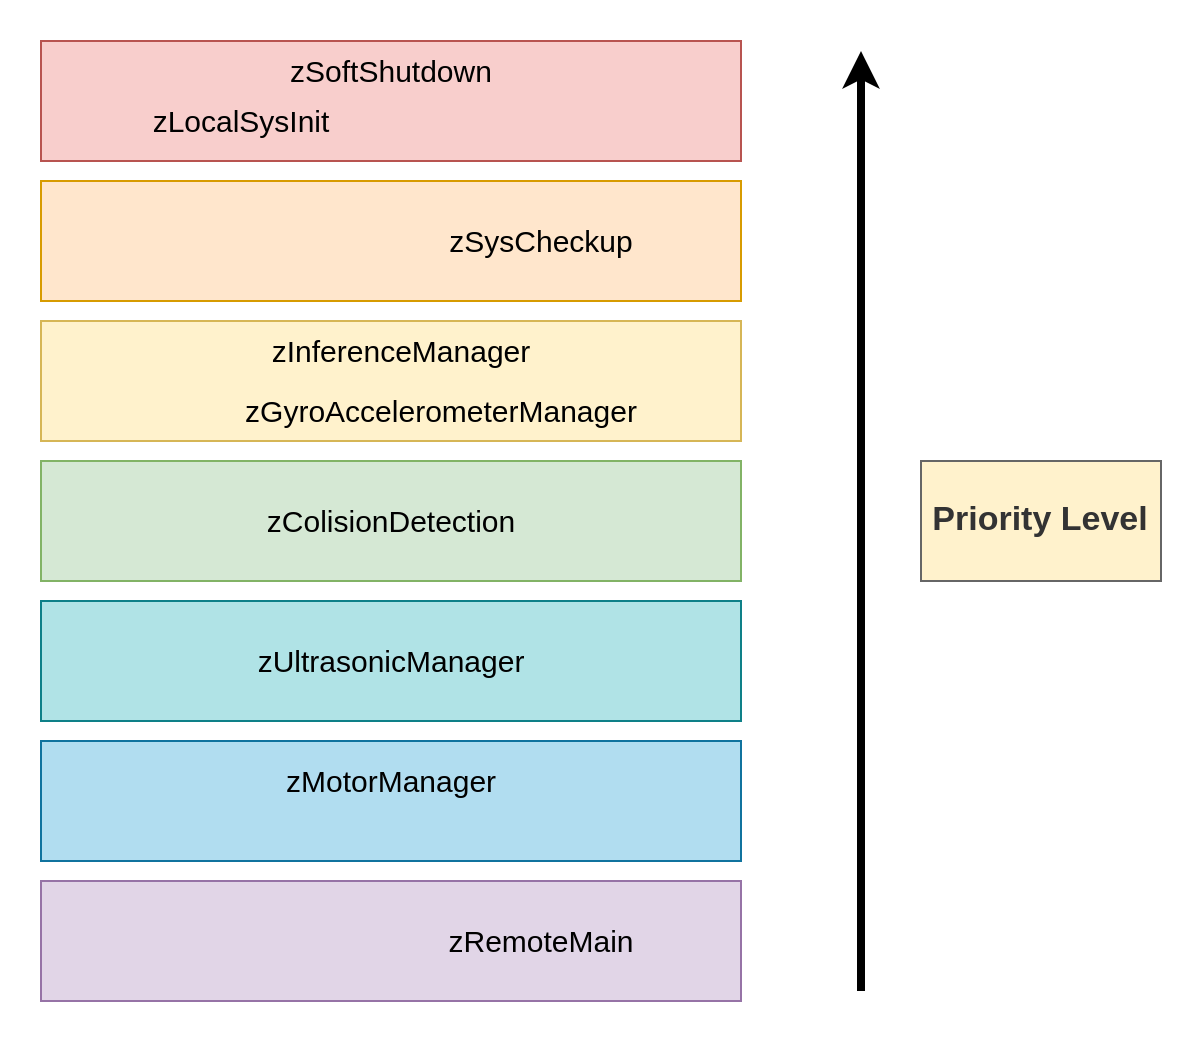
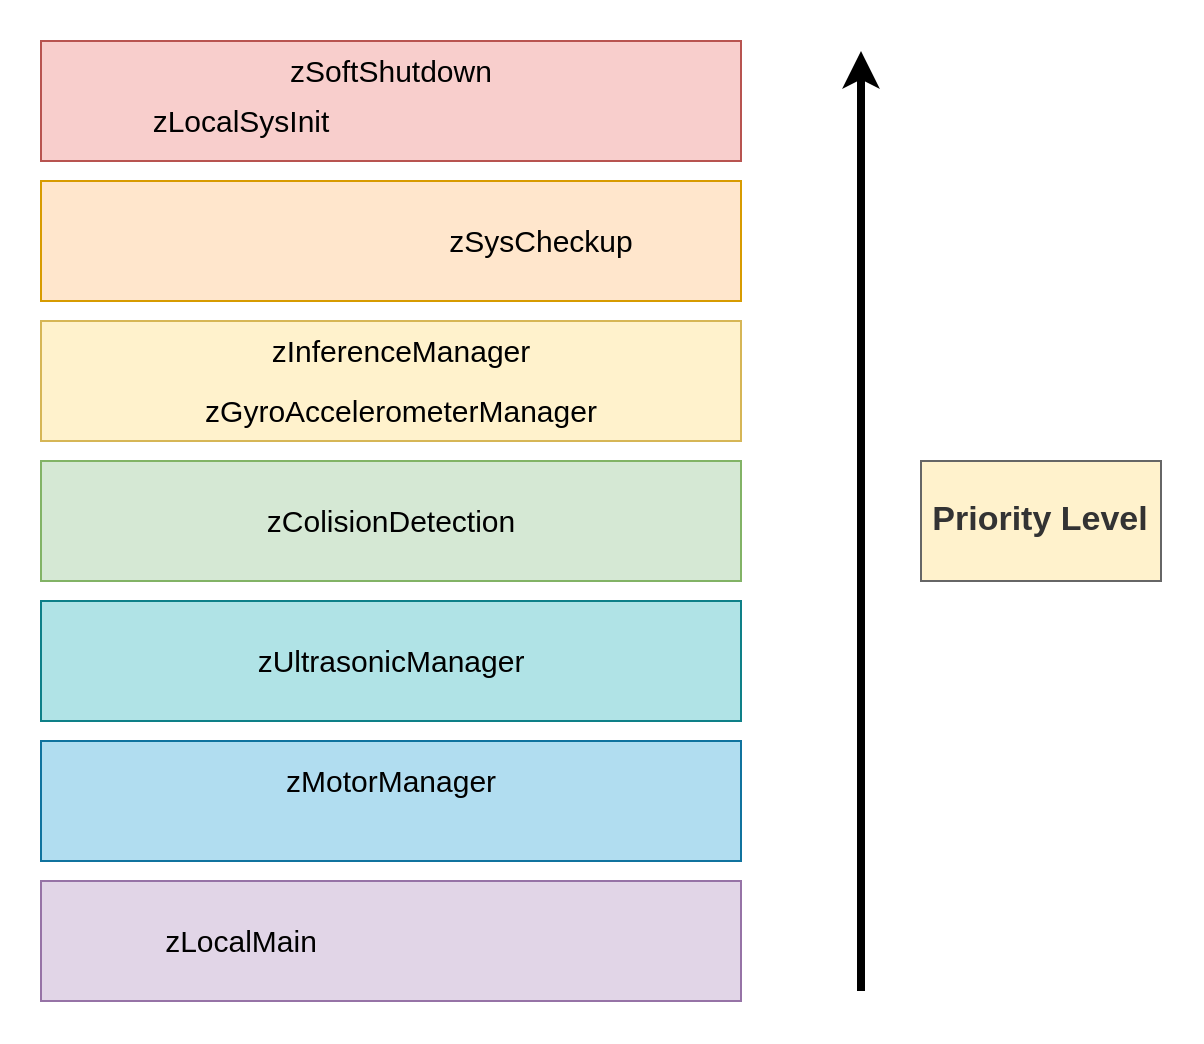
  <mxCell id="0" />
  <mxCell id="1" parent="0" />
  <mxCell id="2" value="" style="rounded=0;whiteSpace=wrap;html=1;fillColor=#f8cecc;strokeColor=#b85450;" parent="1" vertex="1"><mxGeometry x="20" y="20" width="350" height="60" as="geometry" /></mxCell>
  <mxCell id="3" value="" style="rounded=0;whiteSpace=wrap;html=1;fillColor=#ffe6cc;strokeColor=#d79b00;" parent="1" vertex="1"><mxGeometry x="20" y="90" width="350" height="60" as="geometry" /></mxCell>
  <mxCell id="4" value="" style="rounded=0;whiteSpace=wrap;html=1;fillColor=#fff2cc;strokeColor=#d6b656;" parent="1" vertex="1"><mxGeometry x="20" y="160" width="350" height="60" as="geometry" /></mxCell>
  <mxCell id="5" value="" style="rounded=0;whiteSpace=wrap;html=1;fillColor=#d5e8d4;strokeColor=#82b366;" parent="1" vertex="1"><mxGeometry x="20" y="230" width="350" height="60" as="geometry" /></mxCell>
  <mxCell id="6" value="" style="rounded=0;whiteSpace=wrap;html=1;fillColor=#b0e3e6;strokeColor=#0e8088;" parent="1" vertex="1"><mxGeometry x="20" y="300" width="350" height="60" as="geometry" /></mxCell>
  <mxCell id="7" value="" style="rounded=0;whiteSpace=wrap;html=1;fillColor=#b1ddf0;strokeColor=#10739e;" parent="1" vertex="1"><mxGeometry x="20" y="370" width="350" height="60" as="geometry" /></mxCell>
  <mxCell id="8" value="" style="rounded=0;whiteSpace=wrap;html=1;fillColor=#e1d5e7;strokeColor=#9673a6;" parent="1" vertex="1"><mxGeometry x="20" y="440" width="350" height="60" as="geometry" /></mxCell>
  <mxCell id="9" value="" style="endArrow=classic;html=1;strokeWidth=4;" parent="1" edge="1"><mxGeometry width="50" height="50" relative="1" as="geometry"><mxPoint x="430" y="495" as="sourcePoint" /><mxPoint x="430" y="25" as="targetPoint" /></mxGeometry></mxCell>
  <mxCell id="10" value="&lt;font style=&quot;font-size: 17px&quot;&gt;&lt;b&gt;Priority Level&lt;/b&gt;&lt;/font&gt;" style="rounded=0;whiteSpace=wrap;html=1;fillColor=#fff2cc;strokeColor=#666666;fontColor=#333333;" parent="1" vertex="1"><mxGeometry x="460" y="230" width="120" height="60" as="geometry" /></mxCell>
  <mxCell id="11" value="zLocalSysInit" style="text;html=1;align=center;verticalAlign=middle;resizable=0;points=[];;autosize=1;fontSize=15;" parent="1" vertex="1"><mxGeometry x="70" y="50" width="100" height="20" as="geometry" /></mxCell>
  <mxCell id="12" value="zSysCheckup" style="text;html=1;align=center;verticalAlign=middle;resizable=0;points=[];;autosize=1;fontSize=15;" parent="1" vertex="1"><mxGeometry x="215" y="110" width="110" height="20" as="geometry" /></mxCell>
- <mxCell id="13" value="zGyroAccelerometerManager" style="text;html=1;align=center;verticalAlign=middle;resizable=0;points=[];;autosize=1;fontSize=15;" parent="1" vertex="1"><mxGeometry x="115" y="195" width="210" height="20" as="geometry" /></mxCell>
+ <mxCell id="13" value="zGyroAccelerometerManager" style="text;html=1;align=center;verticalAlign=middle;resizable=0;points=[];;autosize=1;fontSize=15;" parent="1" vertex="1"><mxGeometry x="95" y="195" width="210" height="20" as="geometry" /></mxCell>
  <mxCell id="14" value="zInferenceManager" style="text;html=1;align=center;verticalAlign=middle;resizable=0;points=[];;autosize=1;fontSize=15;" parent="1" vertex="1"><mxGeometry x="130" y="165" width="140" height="20" as="geometry" /></mxCell>
  <mxCell id="15" value="zUltrasonicManager" style="text;html=1;align=center;verticalAlign=middle;resizable=0;points=[];;autosize=1;fontSize=15;" parent="1" vertex="1"><mxGeometry x="120" y="320" width="150" height="20" as="geometry" /></mxCell>
  <mxCell id="16" value="zMotorManager" style="text;html=1;align=center;verticalAlign=middle;resizable=0;points=[];;autosize=1;fontSize=15;" parent="1" vertex="1"><mxGeometry x="135" y="380" width="120" height="20" as="geometry" /></mxCell>
  <mxCell id="17" value="zColisionDetection" style="text;html=1;align=center;verticalAlign=middle;resizable=0;points=[];;autosize=1;fontSize=15;" parent="1" vertex="1"><mxGeometry x="125" y="250" width="140" height="20" as="geometry" /></mxCell>
- <mxCell id="19" value="zRemoteMain" style="text;html=1;align=center;verticalAlign=middle;resizable=0;points=[];;autosize=1;fontSize=15;" parent="1" vertex="1"><mxGeometry x="215" y="460" width="110" height="20" as="geometry" /></mxCell>
+ <mxCell id="18" value="zLocalMain" style="text;html=1;align=center;verticalAlign=middle;resizable=0;points=[];;autosize=1;fontSize=15;" parent="1" vertex="1"><mxGeometry x="75" y="460" width="90" height="20" as="geometry" /></mxCell>
  <mxCell id="20" value="zSoftShutdown" style="text;html=1;align=center;verticalAlign=middle;resizable=0;points=[];;autosize=1;fontSize=15;" vertex="1" parent="1"><mxGeometry x="135" y="25" width="120" height="20" as="geometry" /></mxCell>
